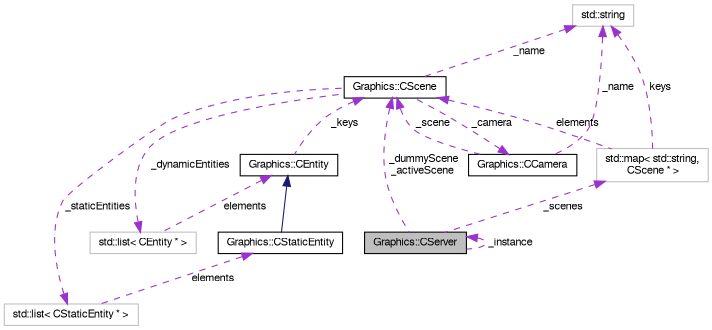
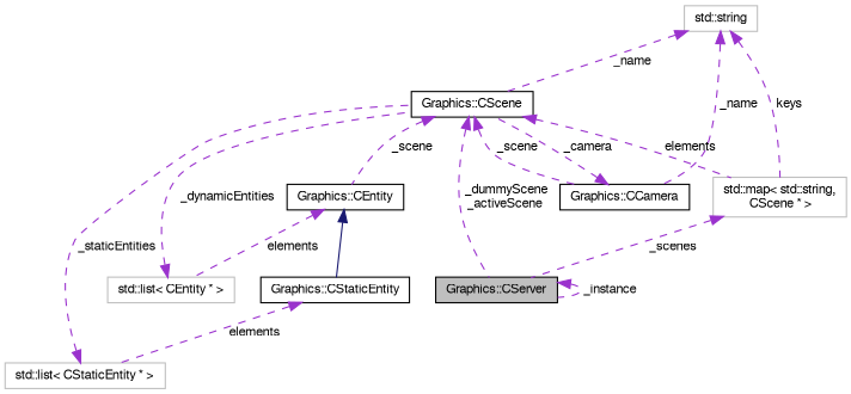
  digraph {
    node [color=black fillcolor=white fontname=FreeSans fontsize=10 shape=record style=filled]
    edge [color=darkorchid3 dir=back fontname=FreeSans fontsize=10 labelfontname=FreeSans labelfontsize=10 style=dashed]
    n1 [fillcolor=grey75 fontcolor=black height=0.2 label="Graphics::CServer" width=0.4]
    n2 [height=0.2 label="Graphics::CScene" width=0.4]
    n3 [height=0.2 label="Graphics::CEntity" width=0.4]
    n4 [height=0.2 label="Graphics::CCamera" width=0.4]
    n5 [color=grey75 height=0.2 label="std::map\< std::string,\l CScene * \>" width=0.4]
    n6 [height=0.2 label="Graphics::CStaticEntity" width=0.4]
    n7 [color=grey75 height=0.2 label="std::list\< CEntity * \>" width=0.4]
    n8 [color=grey75 height=0.2 label="std::list\< CStaticEntity * \>" width=0.4]
    n9 [color=grey75 height=0.2 label="std::string" width=0.4]
    n1 -> n1 [label=" _instance"]
    n2 -> n1 [label=" _dummyScene\n_activeScene"]
-   n2 -> n3 [label=" _keys"]
+   n2 -> n3 [label=" _scene"]
    n2 -> n4 [label=" _scene"]
    n2 -> n5 [label=" elements"]
    n3 -> n6 [color=midnightblue style=solid]
    n3 -> n7 [label=" elements"]
    n4 -> n2 [label=" _camera"]
    n5 -> n1 [label=" _scenes"]
    n6 -> n8 [label=" elements"]
    n7 -> n2 [label=" _dynamicEntities"]
    n8 -> n2 [label=" _staticEntities"]
    n9 -> n2 [label=" _name"]
    n9 -> n4 [label=" _name"]
    n9 -> n5 [label=" keys"]
  }
